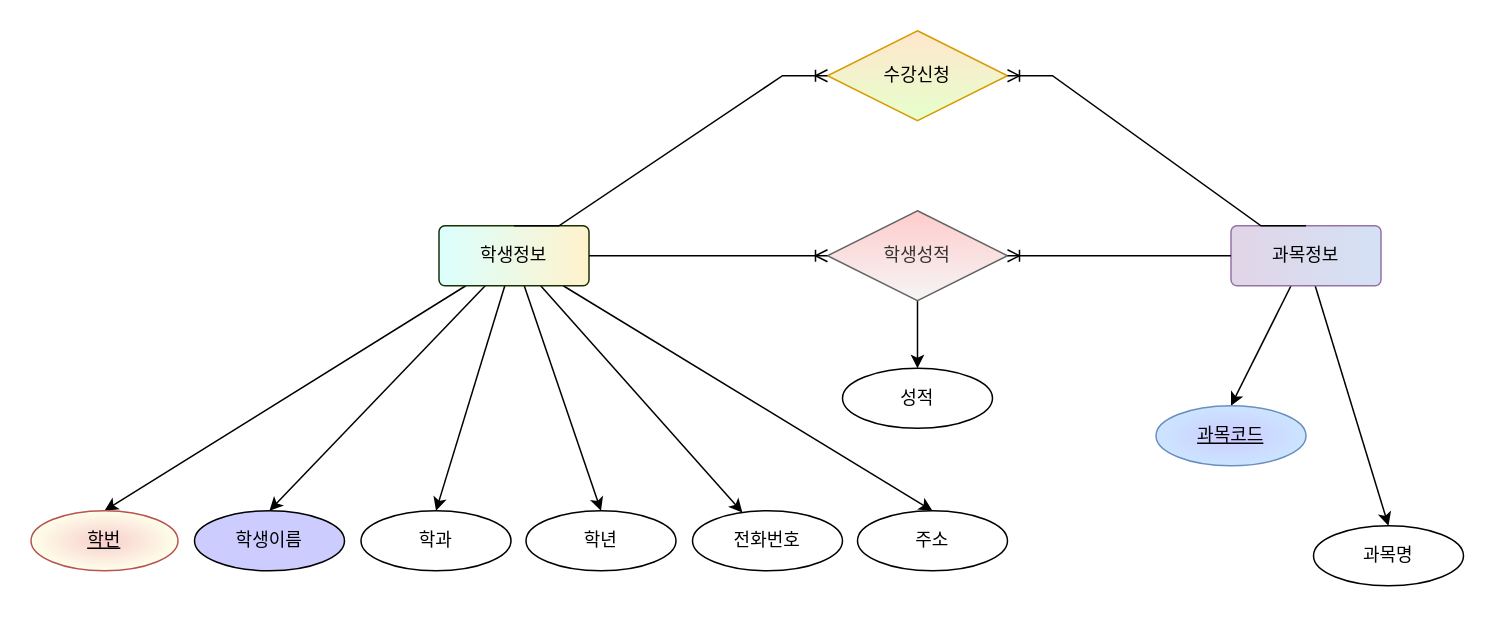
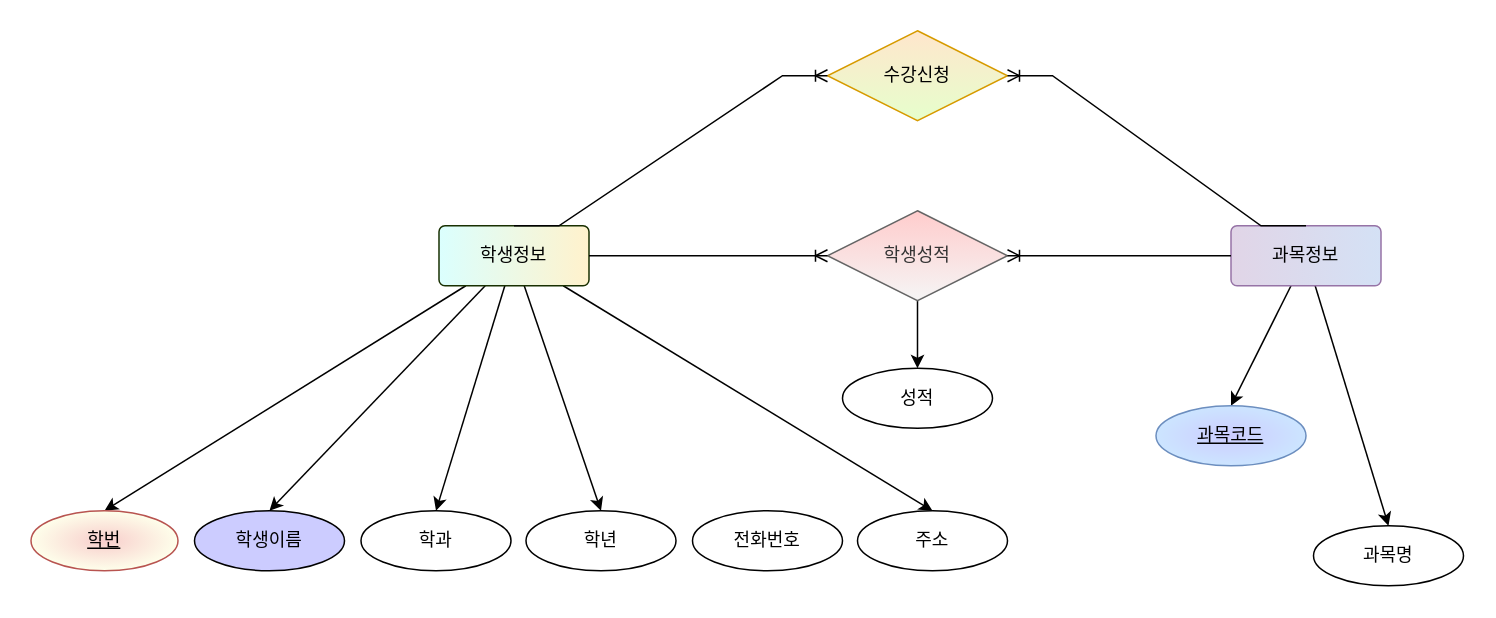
  <mxCell id="0" />
  <mxCell id="1" parent="0" />
  <mxCell id="2" style="rounded=0;orthogonalLoop=1;jettySize=auto;html=1;entryX=0.5;entryY=0;entryDx=0;entryDy=0;" parent="1" source="8" target="9" edge="1"><mxGeometry relative="1" as="geometry" /></mxCell>
  <mxCell id="3" style="rounded=0;orthogonalLoop=1;jettySize=auto;html=1;entryX=0.5;entryY=0;entryDx=0;entryDy=0;" parent="1" source="8" target="10" edge="1"><mxGeometry relative="1" as="geometry" /></mxCell>
  <mxCell id="4" style="rounded=0;orthogonalLoop=1;jettySize=auto;html=1;entryX=0.5;entryY=0;entryDx=0;entryDy=0;" parent="1" source="8" target="11" edge="1"><mxGeometry relative="1" as="geometry" /></mxCell>
  <mxCell id="5" style="rounded=0;orthogonalLoop=1;jettySize=auto;html=1;entryX=0.5;entryY=0;entryDx=0;entryDy=0;" parent="1" source="8" target="12" edge="1"><mxGeometry relative="1" as="geometry" /></mxCell>
- <mxCell id="6" style="rounded=0;orthogonalLoop=1;jettySize=auto;html=1;" parent="1" source="8" target="13" edge="1"><mxGeometry relative="1" as="geometry" /></mxCell>
  <mxCell id="7" style="rounded=0;orthogonalLoop=1;jettySize=auto;html=1;entryX=0.5;entryY=0;entryDx=0;entryDy=0;" parent="1" source="8" target="14" edge="1"><mxGeometry relative="1" as="geometry" /></mxCell>
  <mxCell id="8" value="학생정보" style="rounded=1;arcSize=10;whiteSpace=wrap;html=1;align=center;fillColor=#fff2cc;strokeColor=#193002;gradientColor=#DBFFFE;gradientDirection=west;" parent="1" vertex="1"><mxGeometry x="292" y="150" width="100" height="40" as="geometry" /></mxCell>
  <mxCell id="9" value="학번" style="ellipse;whiteSpace=wrap;html=1;align=center;fontStyle=4;fillColor=#f8cecc;strokeColor=#b85450;gradientColor=#FEFFEB;gradientDirection=radial;" parent="1" vertex="1"><mxGeometry x="20" y="340" width="98" height="40" as="geometry" /></mxCell>
  <mxCell id="10" value="학생이름" style="ellipse;whiteSpace=wrap;html=1;align=center;fillColor=#ccccff;" parent="1" vertex="1"><mxGeometry x="129" y="340" width="100" height="40" as="geometry" /></mxCell>
  <mxCell id="11" value="학과" style="ellipse;whiteSpace=wrap;html=1;align=center;" parent="1" vertex="1"><mxGeometry x="240" y="340" width="100" height="40" as="geometry" /></mxCell>
  <mxCell id="12" value="학년" style="ellipse;whiteSpace=wrap;html=1;align=center;" parent="1" vertex="1"><mxGeometry x="350" y="340" width="100" height="40" as="geometry" /></mxCell>
  <mxCell id="13" value="전화번호" style="ellipse;whiteSpace=wrap;html=1;align=center;" parent="1" vertex="1"><mxGeometry x="461" y="340" width="100" height="40" as="geometry" /></mxCell>
  <mxCell id="14" value="주소" style="ellipse;whiteSpace=wrap;html=1;align=center;" parent="1" vertex="1"><mxGeometry x="571" y="340" width="100" height="40" as="geometry" /></mxCell>
  <mxCell id="15" style="rounded=0;orthogonalLoop=1;jettySize=auto;html=1;entryX=0.5;entryY=0;entryDx=0;entryDy=0;" parent="1" source="17" target="18" edge="1"><mxGeometry relative="1" as="geometry" /></mxCell>
  <mxCell id="16" style="rounded=0;orthogonalLoop=1;jettySize=auto;html=1;entryX=0.5;entryY=0;entryDx=0;entryDy=0;" parent="1" source="17" target="19" edge="1"><mxGeometry relative="1" as="geometry" /></mxCell>
  <mxCell id="17" value="과목정보" style="rounded=1;arcSize=10;whiteSpace=wrap;html=1;align=center;fillColor=#e1d5e7;strokeColor=#9673a6;gradientColor=#D4E1F5;gradientDirection=east;" parent="1" vertex="1"><mxGeometry x="820" y="150" width="100" height="40" as="geometry" /></mxCell>
  <mxCell id="18" value="과목코드" style="ellipse;whiteSpace=wrap;html=1;align=center;fontStyle=4;fillColor=#CCCCFF;strokeColor=#6c8ebf;gradientColor=#CCE5FF;gradientDirection=radial;" parent="1" vertex="1"><mxGeometry x="770" y="270" width="100" height="40" as="geometry" /></mxCell>
  <mxCell id="19" value="과목명" style="ellipse;whiteSpace=wrap;html=1;align=center;" parent="1" vertex="1"><mxGeometry x="875" y="350" width="100" height="40" as="geometry" /></mxCell>
  <mxCell id="20" value="수강신청" style="shape=rhombus;perimeter=rhombusPerimeter;whiteSpace=wrap;html=1;align=center;fillColor=#ffe6cc;strokeColor=#d79b00;gradientColor=#E6FFCC;" parent="1" vertex="1"><mxGeometry x="551" y="20" width="120" height="60" as="geometry" /></mxCell>
  <mxCell id="21" value="" style="edgeStyle=entityRelationEdgeStyle;fontSize=12;html=1;endArrow=ERoneToMany;rounded=0;entryX=0;entryY=0.5;entryDx=0;entryDy=0;exitX=0.5;exitY=0;exitDx=0;exitDy=0;" parent="1" source="8" target="20" edge="1"><mxGeometry width="100" height="100" relative="1" as="geometry"><mxPoint x="262" y="120" as="sourcePoint" /><mxPoint x="362" y="20" as="targetPoint" /></mxGeometry></mxCell>
  <mxCell id="22" value="" style="edgeStyle=entityRelationEdgeStyle;fontSize=12;html=1;endArrow=ERoneToMany;rounded=0;entryX=1;entryY=0.5;entryDx=0;entryDy=0;exitX=0.5;exitY=0;exitDx=0;exitDy=0;" parent="1" source="17" target="20" edge="1"><mxGeometry width="100" height="100" relative="1" as="geometry"><mxPoint x="450" y="190" as="sourcePoint" /><mxPoint x="550" y="90" as="targetPoint" /></mxGeometry></mxCell>
  <mxCell id="23" style="edgeStyle=orthogonalEdgeStyle;rounded=0;orthogonalLoop=1;jettySize=auto;html=1;exitX=0.5;exitY=1;exitDx=0;exitDy=0;" edge="1" parent="1" source="24" target="27"><mxGeometry relative="1" as="geometry" /></mxCell>
  <mxCell id="24" value="학생성적" style="shape=rhombus;perimeter=rhombusPerimeter;whiteSpace=wrap;html=1;align=center;fillColor=#f5f5f5;fontColor=#333333;strokeColor=#666666;gradientColor=#FFCCCC;gradientDirection=north;" parent="1" vertex="1"><mxGeometry x="551" y="140" width="120" height="60" as="geometry" /></mxCell>
  <mxCell id="25" value="" style="edgeStyle=entityRelationEdgeStyle;fontSize=12;html=1;endArrow=ERoneToMany;rounded=0;entryX=0;entryY=0.5;entryDx=0;entryDy=0;exitX=1;exitY=0.5;exitDx=0;exitDy=0;" parent="1" source="8" target="24" edge="1"><mxGeometry width="100" height="100" relative="1" as="geometry"><mxPoint x="471" y="230" as="sourcePoint" /><mxPoint x="571" y="130" as="targetPoint" /></mxGeometry></mxCell>
  <mxCell id="26" value="" style="edgeStyle=entityRelationEdgeStyle;fontSize=12;html=1;endArrow=ERoneToMany;rounded=0;entryX=1;entryY=0.5;entryDx=0;entryDy=0;exitX=0;exitY=0.5;exitDx=0;exitDy=0;" parent="1" source="17" target="24" edge="1"><mxGeometry width="100" height="100" relative="1" as="geometry"><mxPoint x="670" y="270" as="sourcePoint" /><mxPoint x="770" y="170" as="targetPoint" /></mxGeometry></mxCell>
  <mxCell id="27" value="성적" style="ellipse;whiteSpace=wrap;html=1;align=center;" vertex="1" parent="1"><mxGeometry x="561" y="245" width="100" height="40" as="geometry" /></mxCell>
